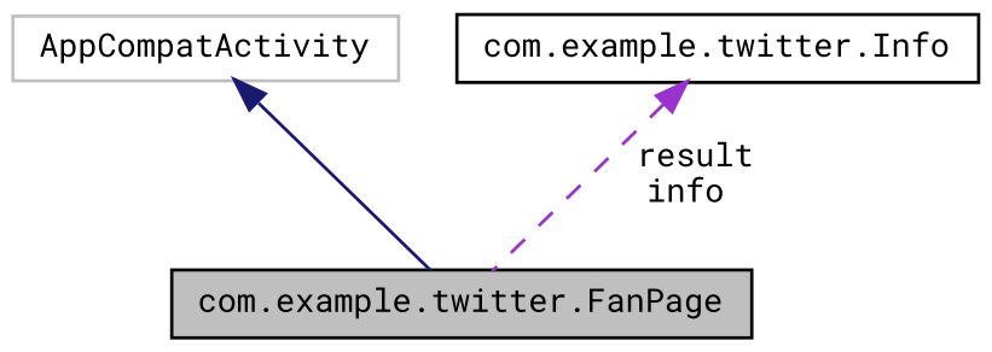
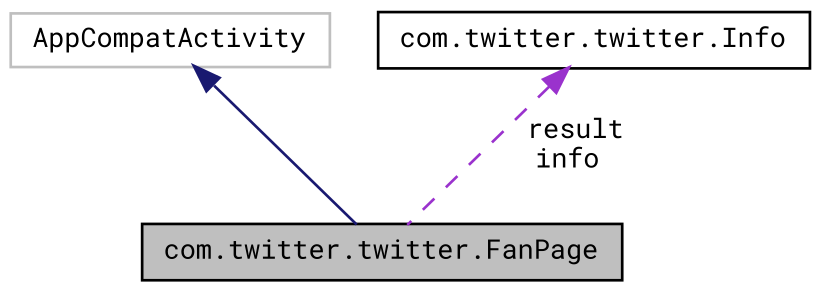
  digraph {
    fontname="Roboto Mono"
    node [color=black fillcolor=white fontname="Roboto Mono" fontsize=10 shape=record style=filled]
    edge [dir=back fontname="Roboto Mono" fontsize=10 labelfontname=Helvetica labelfontsize=10]
-   n1 [fillcolor=grey75 fontcolor=black height=0.2 label="com.example.twitter.FanPage" width=0.4]
+   n1 [fillcolor=grey75 fontcolor=black height=0.2 label="com.twitter.twitter.FanPage" width=0.4]
    n2 [color=grey75 height=0.2 label=AppCompatActivity width=0.4]
-   n3 [height=0.2 label="com.example.twitter.Info" width=0.4]
+   n3 [height=0.2 label="com.twitter.twitter.Info" width=0.4]
    n2 -> n1 [color=midnightblue style=solid]
    n3 -> n1 [color=darkorchid3 label=" result\ninfo" style=dashed]
  }
